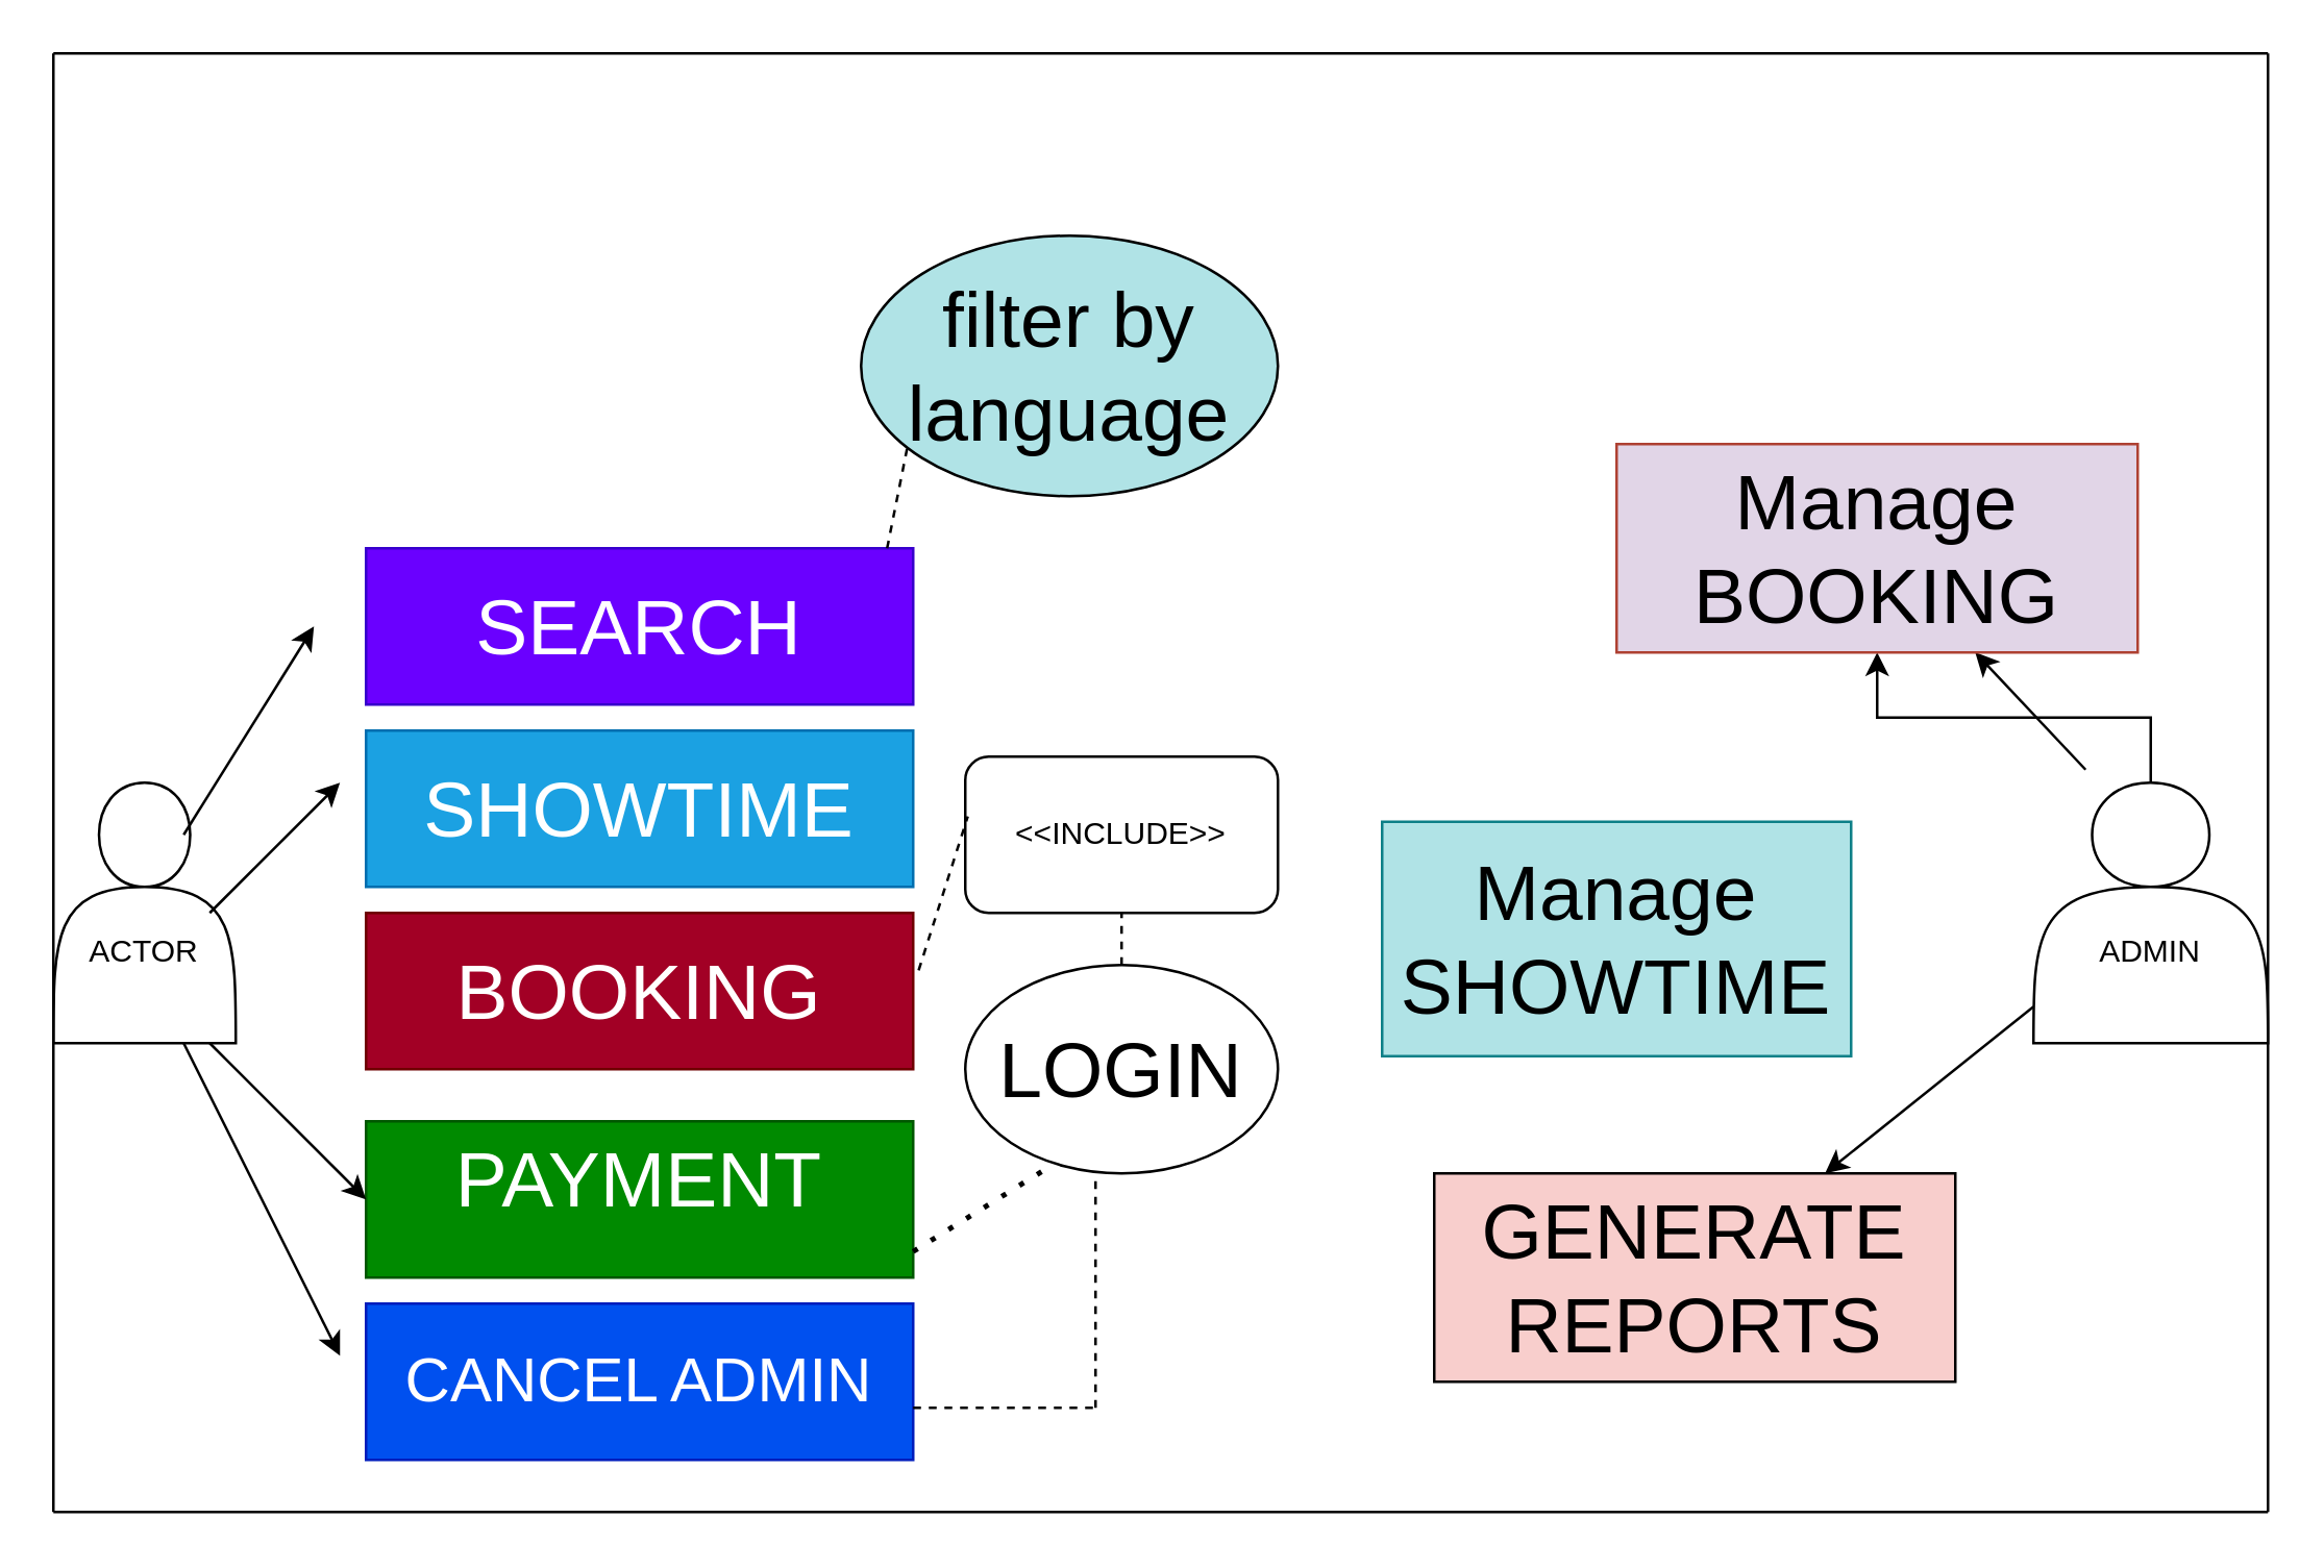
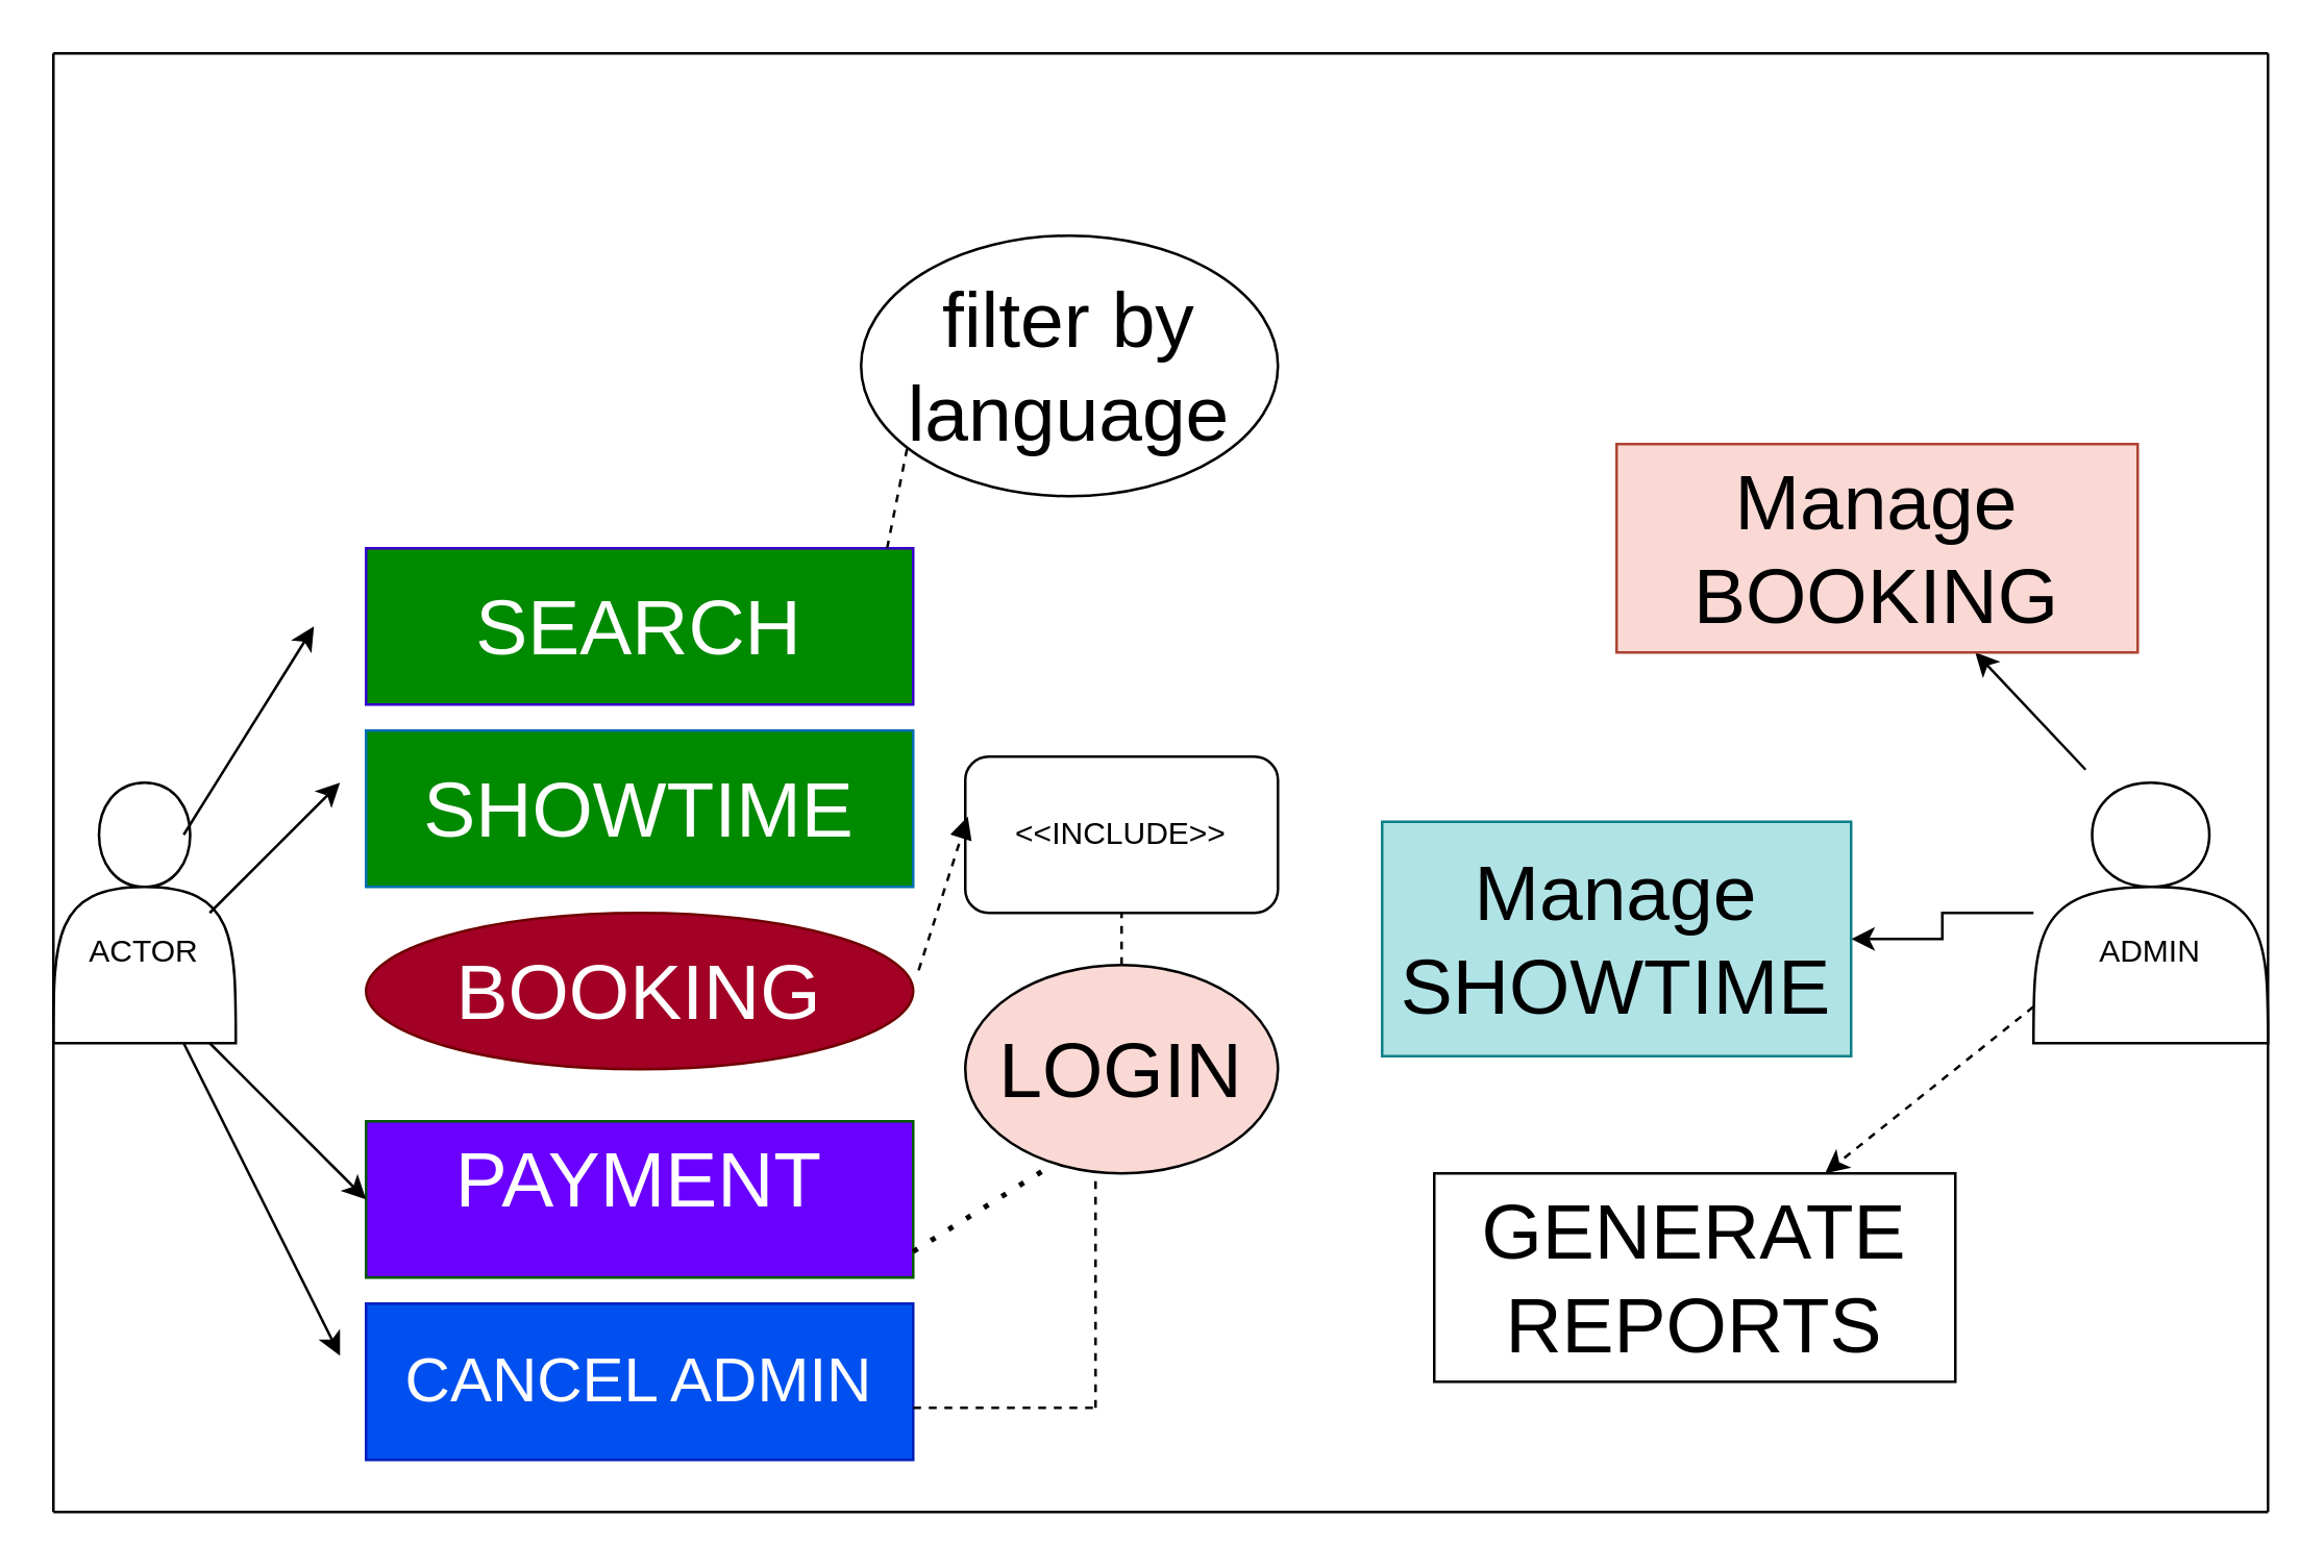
  <mxCell id="0" />
  <mxCell id="1" parent="0" />
- <mxCell id="2" value="&lt;span style=&quot;font-size: 30px;&quot;&gt;SEARCH&lt;/span&gt;" style="rounded=0;whiteSpace=wrap;html=1;fillColor=#6a00ff;fontColor=#ffffff;strokeColor=#3700CC;" vertex="1" parent="1"><mxGeometry x="140" y="210" width="210" height="60" as="geometry" /></mxCell>
- <mxCell id="3" value="&lt;font style=&quot;font-size: 30px;&quot;&gt;SHOWTIME&lt;/font&gt;" style="rounded=0;whiteSpace=wrap;html=1;fillColor=#1ba1e2;fontColor=#ffffff;strokeColor=#006EAF;" vertex="1" parent="1"><mxGeometry x="140" y="280" width="210" height="60" as="geometry" /></mxCell>
- <mxCell id="4" value="&lt;span style=&quot;font-size: 30px;&quot;&gt;BOOKING&lt;/span&gt;" style="rounded=0;whiteSpace=wrap;html=1;fillColor=#a20025;fontColor=#ffffff;strokeColor=#6F0000;" vertex="1" parent="1"><mxGeometry x="140" y="350" width="210" height="60" as="geometry" /></mxCell>
- <mxCell id="5" value="&lt;font style=&quot;font-size: 30px;&quot;&gt;PAYMENT&lt;/font&gt;&lt;div&gt;&lt;br&gt;&lt;/div&gt;" style="rounded=0;whiteSpace=wrap;html=1;fillColor=#008a00;fontColor=#ffffff;strokeColor=#005700;" vertex="1" parent="1"><mxGeometry x="140" y="430" width="210" height="60" as="geometry" /></mxCell>
+ <mxCell id="2" value="&lt;span style=&quot;font-size: 30px;&quot;&gt;SEARCH&lt;/span&gt;" style="rounded=0;whiteSpace=wrap;html=1;fillColor=#008a00;fontColor=#ffffff;strokeColor=#3700CC;" vertex="1" parent="1"><mxGeometry x="140" y="210" width="210" height="60" as="geometry" /></mxCell>
+ <mxCell id="3" value="&lt;font style=&quot;font-size: 30px;&quot;&gt;SHOWTIME&lt;/font&gt;" style="rounded=0;whiteSpace=wrap;html=1;fillColor=#008a00;fontColor=#ffffff;strokeColor=#006EAF;" vertex="1" parent="1"><mxGeometry x="140" y="280" width="210" height="60" as="geometry" /></mxCell>
+ <mxCell id="4" value="&lt;span style=&quot;font-size: 30px;&quot;&gt;BOOKING&lt;/span&gt;" style="ellipse;whiteSpace=wrap;html=1;fillColor=#a20025;fontColor=#ffffff;strokeColor=#6F0000;" vertex="1" parent="1"><mxGeometry x="140" y="350" width="210" height="60" as="geometry" /></mxCell>
+ <mxCell id="5" value="&lt;font style=&quot;font-size: 30px;&quot;&gt;PAYMENT&lt;/font&gt;&lt;div&gt;&lt;br&gt;&lt;/div&gt;" style="rounded=0;whiteSpace=wrap;html=1;fillColor=#6a00ff;fontColor=#ffffff;strokeColor=#005700;" vertex="1" parent="1"><mxGeometry x="140" y="430" width="210" height="60" as="geometry" /></mxCell>
  <mxCell id="6" value="&lt;font style=&quot;font-size: 24px;&quot;&gt;CANCEL ADMIN&lt;/font&gt;" style="rounded=0;whiteSpace=wrap;html=1;fillColor=#0050ef;fontColor=#ffffff;strokeColor=#001DBC;" vertex="1" parent="1"><mxGeometry x="140" y="500" width="210" height="60" as="geometry" /></mxCell>
  <mxCell id="7" value="&lt;br&gt;&lt;br&gt;ACTOR" style="shape=actor;whiteSpace=wrap;html=1;" vertex="1" parent="1"><mxGeometry y="300" width="70" height="100" as="geometry" x="20" /></mxCell>
  <mxCell id="8" value="" style="endArrow=classic;html=1;rounded=0;" edge="1" parent="1"><mxGeometry width="50" height="50" relative="1" as="geometry"><mxPoint x="70" y="320" as="sourcePoint" /><mxPoint x="120" y="240" as="targetPoint" /></mxGeometry></mxCell>
  <mxCell id="9" value="" style="endArrow=classic;html=1;rounded=0;" edge="1" parent="1"><mxGeometry width="50" height="50" relative="1" as="geometry"><mxPoint x="80" y="350" as="sourcePoint" /><mxPoint x="130" y="300" as="targetPoint" /></mxGeometry></mxCell>
  <mxCell id="10" value="" style="endArrow=classic;html=1;rounded=0;" edge="1" parent="1"><mxGeometry width="50" height="50" relative="1" as="geometry"><mxPoint x="80" y="400" as="sourcePoint" /><mxPoint x="140" y="460" as="targetPoint" /></mxGeometry></mxCell>
  <mxCell id="11" value="" style="endArrow=classic;html=1;rounded=0;" edge="1" parent="1"><mxGeometry width="50" height="50" relative="1" as="geometry"><mxPoint x="70" y="400" as="sourcePoint" /><mxPoint x="130" y="520" as="targetPoint" /></mxGeometry></mxCell>
  <mxCell id="12" value="" style="endArrow=none;dashed=1;html=1;rounded=0;" edge="1" parent="1"><mxGeometry width="50" height="50" relative="1" as="geometry"><mxPoint x="340" y="210" as="sourcePoint" /><mxPoint x="350" y="160" as="targetPoint" /></mxGeometry></mxCell>
- <mxCell id="13" value="&lt;font style=&quot;font-size: 30px;&quot;&gt;filter by language&lt;/font&gt;" style="ellipse;whiteSpace=wrap;html=1;fillColor=#b0e3e6;" vertex="1" parent="1"><mxGeometry x="330" y="90" width="160" height="100" as="geometry" /></mxCell>
+ <mxCell id="13" value="&lt;font style=&quot;font-size: 30px;&quot;&gt;filter by language&lt;/font&gt;" style="ellipse;whiteSpace=wrap;html=1;" vertex="1" parent="1"><mxGeometry x="330" y="90" width="160" height="100" as="geometry" /></mxCell>
  <mxCell id="14" value="" style="endArrow=none;dashed=1;html=1;rounded=0;" edge="1" parent="1"><mxGeometry width="50" height="50" relative="1" as="geometry"><mxPoint x="350" y="540" as="sourcePoint" /><mxPoint x="420" y="540" as="targetPoint" /></mxGeometry></mxCell>
  <mxCell id="15" value="" style="endArrow=none;dashed=1;html=1;rounded=0;" edge="1" parent="1"><mxGeometry width="50" height="50" relative="1" as="geometry"><mxPoint x="420" y="540" as="sourcePoint" /><mxPoint x="420" y="450" as="targetPoint" /></mxGeometry></mxCell>
- <mxCell id="16" value="&lt;font style=&quot;font-size: 30px;&quot;&gt;LOGIN&lt;/font&gt;" style="ellipse;whiteSpace=wrap;html=1;" vertex="1" parent="1"><mxGeometry x="370" y="370" width="120" height="80" as="geometry" /></mxCell>
+ <mxCell id="16" value="&lt;font style=&quot;font-size: 30px;&quot;&gt;LOGIN&lt;/font&gt;" style="ellipse;whiteSpace=wrap;html=1;fillColor=#fad9d5;" vertex="1" parent="1"><mxGeometry x="370" y="370" width="120" height="80" as="geometry" /></mxCell>
  <mxCell id="17" value="" style="endArrow=none;dashed=1;html=1;rounded=0;" edge="1" parent="1" target="18"><mxGeometry width="50" height="50" relative="1" as="geometry"><mxPoint x="430" y="370" as="sourcePoint" /><mxPoint x="420" y="330" as="targetPoint" /></mxGeometry></mxCell>
  <mxCell id="18" value="&amp;lt;&amp;lt;INCLUDE&amp;gt;&amp;gt;" style="whiteSpace=wrap;html=1;rounded=1;" vertex="1" parent="1"><mxGeometry x="370" y="290" width="120" height="60" as="geometry" /></mxCell>
- <mxCell id="19" value="" style="edgeStyle=orthogonalEdgeStyle;rounded=0;orthogonalLoop=1;jettySize=auto;html=1;" edge="1" parent="1" source="20" target="22"><mxGeometry relative="1" as="geometry" /></mxCell>
+ <mxCell id="19" value="" style="edgeStyle=orthogonalEdgeStyle;rounded=0;orthogonalLoop=1;jettySize=auto;html=1;" edge="1" parent="1" source="20" target="23"><mxGeometry relative="1" as="geometry" /></mxCell>
  <mxCell id="20" value="&lt;br&gt;&lt;br&gt;ADMIN" style="shape=actor;whiteSpace=wrap;html=1;" vertex="1" parent="1"><mxGeometry x="780" y="300" width="90" height="100" as="geometry" /></mxCell>
  <mxCell id="21" value="" style="endArrow=classic;html=1;rounded=0;" edge="1" parent="1" target="22"><mxGeometry width="50" height="50" relative="1" as="geometry"><mxPoint x="800" y="295" as="sourcePoint" /><mxPoint x="760" y="220" as="targetPoint" /></mxGeometry></mxCell>
- <mxCell id="22" value="&lt;font style=&quot;font-size: 30px;&quot;&gt;Manage BOOKING&lt;/font&gt;" style="rounded=0;whiteSpace=wrap;html=1;fillColor=#e1d5e7;strokeColor=#ae4132;" vertex="1" parent="1"><mxGeometry x="620" y="170" width="200" height="80" as="geometry" /></mxCell>
+ <mxCell id="22" value="&lt;font style=&quot;font-size: 30px;&quot;&gt;Manage BOOKING&lt;/font&gt;" style="rounded=0;whiteSpace=wrap;html=1;fillColor=#fad9d5;strokeColor=#ae4132;" vertex="1" parent="1"><mxGeometry x="620" y="170" width="200" height="80" as="geometry" /></mxCell>
  <mxCell id="23" value="&lt;font style=&quot;font-size: 30px;&quot;&gt;Manage SHOWTIME&lt;/font&gt;" style="rounded=0;whiteSpace=wrap;html=1;fillColor=#b0e3e6;strokeColor=#0e8088;" vertex="1" parent="1"><mxGeometry x="530" y="315" width="180" height="90" as="geometry" /></mxCell>
- <mxCell id="24" value="" style="endArrow=classic;html=1;rounded=0;" edge="1" parent="1" source="20" target="25"><mxGeometry width="50" height="50" relative="1" as="geometry"><mxPoint x="790" y="390" as="sourcePoint" /><mxPoint x="750" y="450" as="targetPoint" /></mxGeometry></mxCell>
- <mxCell id="25" value="&lt;font style=&quot;font-size: 30px;&quot;&gt;GENERATE REPORTS&lt;/font&gt;" style="rounded=0;whiteSpace=wrap;html=1;fillColor=#f8cecc;" vertex="1" parent="1"><mxGeometry x="550" y="450" width="200" height="80" as="geometry" /></mxCell>
+ <mxCell id="24" value="" style="endArrow=classic;html=1;rounded=0;dashed=1;" edge="1" parent="1" source="20" target="25"><mxGeometry width="50" height="50" relative="1" as="geometry"><mxPoint x="790" y="390" as="sourcePoint" /><mxPoint x="750" y="450" as="targetPoint" /></mxGeometry></mxCell>
+ <mxCell id="25" value="&lt;font style=&quot;font-size: 30px;&quot;&gt;GENERATE REPORTS&lt;/font&gt;" style="rounded=0;whiteSpace=wrap;html=1;" vertex="1" parent="1"><mxGeometry x="550" y="450" width="200" height="80" as="geometry" /></mxCell>
  <mxCell id="26" value="" style="endArrow=none;html=1;rounded=0;" edge="1" parent="1"><mxGeometry width="50" height="50" relative="1" as="geometry"><mxPoint y="580" as="sourcePoint" x="20" /><mxPoint as="targetPoint" x="20" y="20" /></mxGeometry></mxCell>
  <mxCell id="27" value="" style="endArrow=none;html=1;rounded=0;" edge="1" parent="1"><mxGeometry width="50" height="50" relative="1" as="geometry"><mxPoint as="sourcePoint" x="20" y="20" /><mxPoint x="870" as="targetPoint" y="20" /></mxGeometry></mxCell>
  <mxCell id="28" value="" style="endArrow=none;html=1;rounded=0;" edge="1" parent="1"><mxGeometry width="50" height="50" relative="1" as="geometry"><mxPoint x="870" y="580" as="sourcePoint" /><mxPoint x="870" as="targetPoint" y="20" /></mxGeometry></mxCell>
  <mxCell id="29" value="" style="endArrow=none;html=1;rounded=0;" edge="1" parent="1"><mxGeometry width="50" height="50" relative="1" as="geometry"><mxPoint y="580" as="sourcePoint" x="20" /><mxPoint x="870" y="580" as="targetPoint" /></mxGeometry></mxCell>
- <mxCell id="30" value="" style="endArrow=none;dashed=1;html=1;rounded=0;entryX=0.008;entryY=0.383;entryDx=0;entryDy=0;entryPerimeter=0;exitX=1.01;exitY=0.367;exitDx=0;exitDy=0;exitPerimeter=0;" edge="1" parent="1" source="4" target="18"><mxGeometry width="50" height="50" relative="1" as="geometry"><mxPoint x="350" y="315" as="sourcePoint" /><mxPoint x="400" y="265" as="targetPoint" /></mxGeometry></mxCell>
+ <mxCell id="30" value="" style="endArrow=block;dashed=1;html=1;rounded=0;entryX=0.008;entryY=0.383;entryDx=0;entryDy=0;entryPerimeter=0;exitX=1.01;exitY=0.367;exitDx=0;exitDy=0;exitPerimeter=0;" edge="1" parent="1" source="4" target="18"><mxGeometry width="50" height="50" relative="1" as="geometry"><mxPoint x="350" y="315" as="sourcePoint" /><mxPoint x="400" y="265" as="targetPoint" /></mxGeometry></mxCell>
  <mxCell id="31" value="" style="endArrow=none;dashed=1;html=1;dashPattern=1 3;strokeWidth=2;rounded=0;entryX=0.275;entryY=0.963;entryDx=0;entryDy=0;entryPerimeter=0;" edge="1" parent="1" target="16"><mxGeometry width="50" height="50" relative="1" as="geometry"><mxPoint x="350" y="480" as="sourcePoint" /><mxPoint x="400" y="430" as="targetPoint" /></mxGeometry></mxCell>
